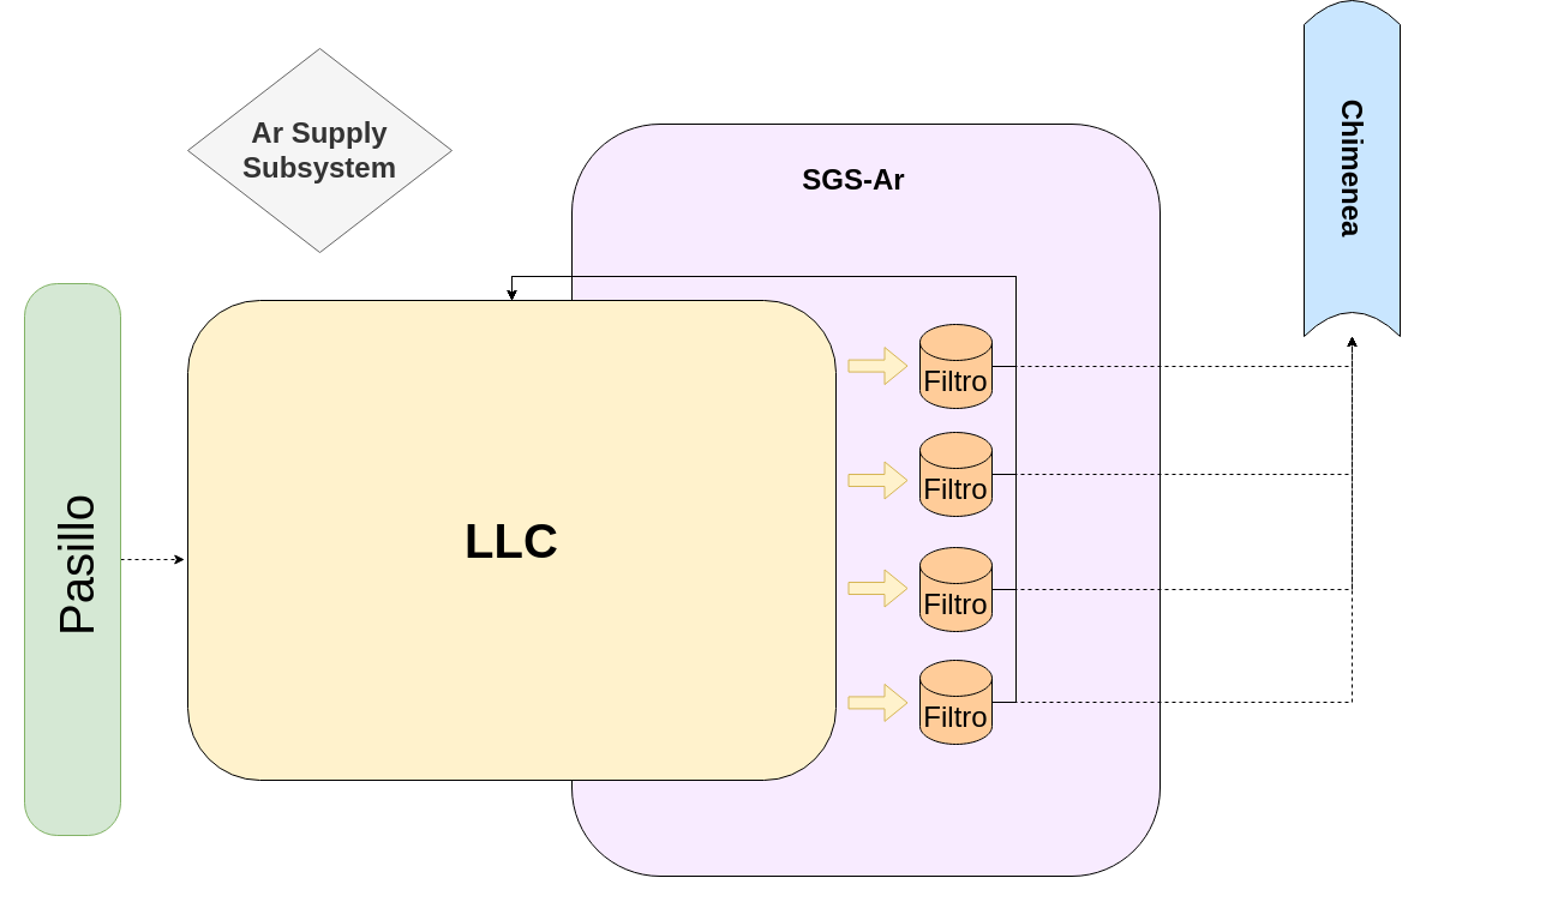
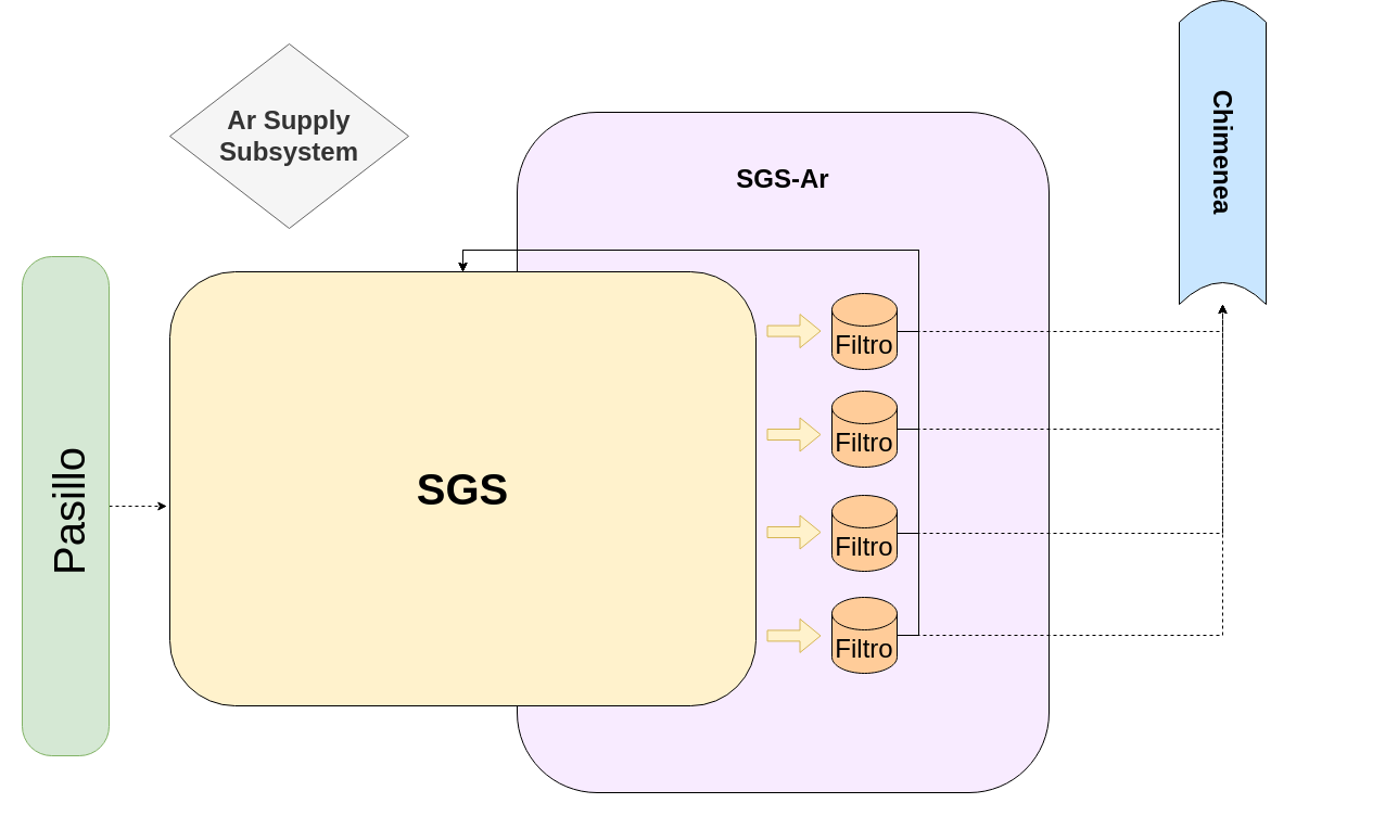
  <mxCell id="0" />
  <mxCell id="1" parent="0" />
  <mxCell id="2" value="" style="rounded=1;whiteSpace=wrap;html=1;fontSize=24;fillColor=#F8EBFF;strokeColor=default;" vertex="1" parent="1"><mxGeometry x="476" y="83" width="490" height="627" as="geometry" /></mxCell>
- <mxCell id="3" value="&lt;font style=&quot;font-size: 24px;&quot; size=&quot;1&quot;&gt;&lt;b style=&quot;font-size: 40px;&quot;&gt;LLC&lt;/b&gt;&lt;/font&gt;" style="rounded=1;whiteSpace=wrap;html=1;fillColor=#FFF2CC;" vertex="1" parent="1"><mxGeometry x="156" y="230" width="540" height="400" as="geometry" /></mxCell>
+ <mxCell id="3" value="&lt;font style=&quot;font-size: 24px;&quot; size=&quot;1&quot;&gt;&lt;b style=&quot;font-size: 40px;&quot;&gt;SGS&lt;/b&gt;&lt;/font&gt;" style="rounded=1;whiteSpace=wrap;html=1;fillColor=#FFF2CC;" vertex="1" parent="1"><mxGeometry x="156" y="230" width="540" height="400" as="geometry" /></mxCell>
  <mxCell id="4" style="edgeStyle=orthogonalEdgeStyle;rounded=0;orthogonalLoop=1;jettySize=auto;html=1;exitX=1;exitY=0.5;exitDx=0;exitDy=0;exitPerimeter=0;entryX=0.5;entryY=0;entryDx=0;entryDy=0;fontSize=24;" edge="1" parent="1" source="6" target="3"><mxGeometry relative="1" as="geometry"><Array as="points"><mxPoint x="846" y="285" /><mxPoint x="846" y="210" /><mxPoint x="426" y="210" /></Array></mxGeometry></mxCell>
  <mxCell id="5" style="edgeStyle=orthogonalEdgeStyle;rounded=0;orthogonalLoop=1;jettySize=auto;html=1;exitX=1;exitY=0.5;exitDx=0;exitDy=0;exitPerimeter=0;entryX=1;entryY=0.5;entryDx=0;entryDy=0;fontSize=24;dashed=1;" edge="1" parent="1" source="6" target="21"><mxGeometry relative="1" as="geometry" /></mxCell>
  <mxCell id="6" value="Filtro" style="shape=cylinder3;whiteSpace=wrap;html=1;boundedLbl=1;backgroundOutline=1;size=15;fontSize=24;fillColor=#FFCC99;" vertex="1" parent="1"><mxGeometry x="766" y="250" width="60" height="70" as="geometry" /></mxCell>
  <mxCell id="7" style="edgeStyle=orthogonalEdgeStyle;rounded=0;orthogonalLoop=1;jettySize=auto;html=1;exitX=1;exitY=0.5;exitDx=0;exitDy=0;exitPerimeter=0;entryX=0.5;entryY=0;entryDx=0;entryDy=0;fontSize=24;" edge="1" parent="1" source="9" target="3"><mxGeometry relative="1" as="geometry"><Array as="points"><mxPoint x="846" y="375" /><mxPoint x="846" y="210" /><mxPoint x="426" y="210" /></Array></mxGeometry></mxCell>
  <mxCell id="8" style="edgeStyle=orthogonalEdgeStyle;rounded=0;orthogonalLoop=1;jettySize=auto;html=1;exitX=1;exitY=0.5;exitDx=0;exitDy=0;exitPerimeter=0;entryX=1;entryY=0.5;entryDx=0;entryDy=0;fontSize=24;dashed=1;" edge="1" parent="1" source="9" target="21"><mxGeometry relative="1" as="geometry" /></mxCell>
  <mxCell id="9" value="Filtro" style="shape=cylinder3;whiteSpace=wrap;html=1;boundedLbl=1;backgroundOutline=1;size=15;fontSize=24;fillColor=#FFCC99;" vertex="1" parent="1"><mxGeometry x="766" y="340" width="60" height="70" as="geometry" /></mxCell>
  <mxCell id="10" style="edgeStyle=orthogonalEdgeStyle;rounded=0;orthogonalLoop=1;jettySize=auto;html=1;exitX=1;exitY=0.5;exitDx=0;exitDy=0;exitPerimeter=0;entryX=0.5;entryY=0;entryDx=0;entryDy=0;fontSize=24;" edge="1" parent="1" source="12" target="3"><mxGeometry relative="1" as="geometry" /></mxCell>
  <mxCell id="11" style="edgeStyle=orthogonalEdgeStyle;rounded=0;orthogonalLoop=1;jettySize=auto;html=1;entryX=1;entryY=0.5;entryDx=0;entryDy=0;fontSize=24;dashed=1;" edge="1" parent="1" source="12" target="21"><mxGeometry relative="1" as="geometry" /></mxCell>
  <mxCell id="12" value="Filtro" style="shape=cylinder3;whiteSpace=wrap;html=1;boundedLbl=1;backgroundOutline=1;size=15;fontSize=24;fillColor=#FFCC99;" vertex="1" parent="1"><mxGeometry x="766" y="436" width="60" height="70" as="geometry" /></mxCell>
  <mxCell id="13" style="edgeStyle=orthogonalEdgeStyle;rounded=0;orthogonalLoop=1;jettySize=auto;html=1;exitX=1;exitY=0.5;exitDx=0;exitDy=0;exitPerimeter=0;fontSize=24;entryX=0.5;entryY=0;entryDx=0;entryDy=0;" edge="1" parent="1" source="15" target="3"><mxGeometry relative="1" as="geometry"><mxPoint x="666" y="120" as="targetPoint" /></mxGeometry></mxCell>
  <mxCell id="14" style="edgeStyle=orthogonalEdgeStyle;rounded=0;orthogonalLoop=1;jettySize=auto;html=1;entryX=1;entryY=0.5;entryDx=0;entryDy=0;fontSize=24;dashed=1;" edge="1" parent="1" source="15" target="21"><mxGeometry relative="1" as="geometry" /></mxCell>
  <mxCell id="15" value="Filtro" style="shape=cylinder3;whiteSpace=wrap;html=1;boundedLbl=1;backgroundOutline=1;size=15;fontSize=24;fillColor=#FFCC99;" vertex="1" parent="1"><mxGeometry x="766" y="530" width="60" height="70" as="geometry" /></mxCell>
  <mxCell id="16" value="" style="shape=flexArrow;endArrow=classic;html=1;rounded=0;fontSize=24;fillColor=#fff2cc;strokeColor=#d6b656;" edge="1" parent="1"><mxGeometry width="50" height="50" relative="1" as="geometry"><mxPoint x="706" y="284.58" as="sourcePoint" /><mxPoint x="756" y="284.58" as="targetPoint" /></mxGeometry></mxCell>
  <mxCell id="17" value="" style="shape=flexArrow;endArrow=classic;html=1;rounded=0;fontSize=24;fillColor=#fff2cc;strokeColor=#d6b656;" edge="1" parent="1"><mxGeometry width="50" height="50" relative="1" as="geometry"><mxPoint x="706" y="380" as="sourcePoint" /><mxPoint x="756" y="380" as="targetPoint" /></mxGeometry></mxCell>
  <mxCell id="18" value="" style="shape=flexArrow;endArrow=classic;html=1;rounded=0;fontSize=24;fillColor=#fff2cc;strokeColor=#d6b656;" edge="1" parent="1"><mxGeometry width="50" height="50" relative="1" as="geometry"><mxPoint x="706" y="470" as="sourcePoint" /><mxPoint x="756" y="470" as="targetPoint" /></mxGeometry></mxCell>
  <mxCell id="19" value="" style="shape=flexArrow;endArrow=classic;html=1;rounded=0;fontSize=24;fillColor=#fff2cc;strokeColor=#d6b656;" edge="1" parent="1"><mxGeometry width="50" height="50" relative="1" as="geometry"><mxPoint x="706" y="565.42" as="sourcePoint" /><mxPoint x="756" y="565.42" as="targetPoint" /></mxGeometry></mxCell>
- <mxCell id="20" value="&lt;b&gt;SGS-Ar&lt;/b&gt;" style="text;html=1;strokeColor=none;fillColor=none;align=center;verticalAlign=middle;whiteSpace=wrap;rounded=0;fontSize=24;" vertex="1" parent="1"><mxGeometry x="641" y="115" width="140" height="30" as="geometry" /></mxCell>
+ <mxCell id="20" value="&lt;b&gt;SGS-Ar&lt;/b&gt;" style="text;html=1;strokeColor=none;fillColor=none;align=center;verticalAlign=middle;whiteSpace=wrap;rounded=0;fontSize=24;" vertex="1" parent="1"><mxGeometry x="651" y="130" width="140" height="30" as="geometry" /></mxCell>
  <mxCell id="21" value="&lt;b&gt;Chimenea&lt;/b&gt;" style="shape=dataStorage;whiteSpace=wrap;html=1;fixedSize=1;fontSize=24;fillColor=#C9E6FF;rotation=90;" vertex="1" parent="1"><mxGeometry x="986" y="80" width="280" height="80" as="geometry" /></mxCell>
  <mxCell id="22" value="&lt;font style=&quot;font-size: 24px;&quot;&gt;&lt;b&gt;Ar Supply Subsystem&lt;/b&gt;&lt;/font&gt;" style="rhombus;whiteSpace=wrap;html=1;fillColor=#f5f5f5;fontColor=#333333;strokeColor=#666666;" vertex="1" parent="1"><mxGeometry x="156" y="20" width="220" height="170" as="geometry" /></mxCell>
  <mxCell id="23" style="edgeStyle=orthogonalEdgeStyle;rounded=0;orthogonalLoop=1;jettySize=auto;html=1;exitX=0;exitY=0.5;exitDx=0;exitDy=0;entryX=-0.005;entryY=0.54;entryDx=0;entryDy=0;entryPerimeter=0;dashed=1;fontSize=40;" edge="1" parent="1" source="24" target="3"><mxGeometry relative="1" as="geometry" /></mxCell>
  <mxCell id="24" value="" style="rounded=1;whiteSpace=wrap;html=1;strokeColor=#82b366;fontSize=40;fillColor=#d5e8d4;direction=west;arcSize=34;" vertex="1" parent="1"><mxGeometry x="20" y="216" width="80" height="460" as="geometry" /></mxCell>
  <mxCell id="25" value="Pasillo" style="text;html=1;strokeColor=none;fillColor=none;align=center;verticalAlign=middle;whiteSpace=wrap;rounded=0;fontSize=40;rotation=-90;" vertex="1" parent="1"><mxGeometry x="33" y="436" width="60" height="30" as="geometry" /></mxCell>
